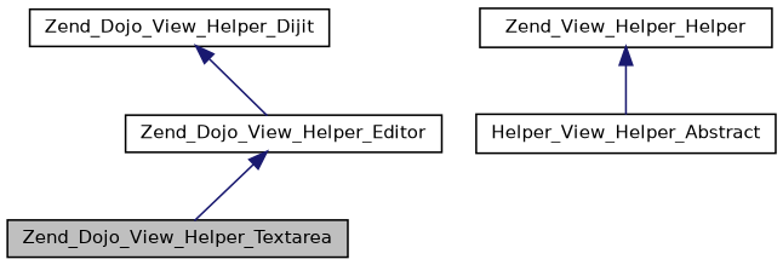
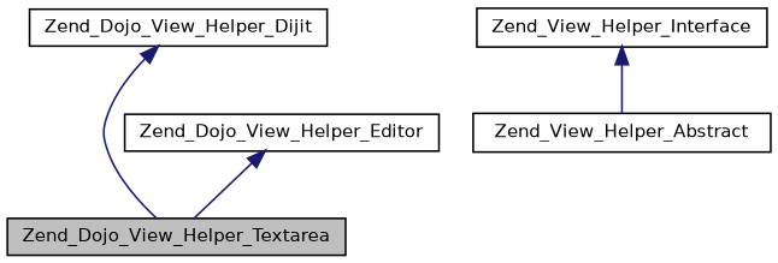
  digraph {
    node [color=black fillcolor=white fontname=Helvetica fontsize=10 shape=record style=filled]
    edge [color=midnightblue dir=back fontname=Helvetica fontsize=10 labelfontname=Helvetica labelfontsize=10 style=solid]
    n1 [fillcolor=grey75 fontcolor=black height=0.2 label=Zend_Dojo_View_Helper_Textarea width=0.4]
    n2 [height=0.2 label=Zend_Dojo_View_Helper_Editor width=0.4]
    n3 [height=0.2 label=Zend_Dojo_View_Helper_Dijit width=0.4]
-   n4 [height=0.2 label=Helper_View_Helper_Abstract width=0.4]
-   n5 [height=0.2 label=Zend_View_Helper_Helper width=0.4]
+   n4 [height=0.2 label=Zend_View_Helper_Abstract width=0.4]
+   n5 [height=0.2 label=Zend_View_Helper_Interface width=0.4]
    n2 -> n1
-   n3 -> n2
+   n3 -> n1
    n5 -> n4
  }
